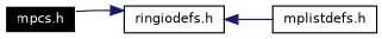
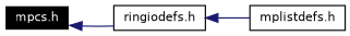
  digraph {
    rankdir=LR
    node [color=black fillcolor=white fontname=Helvetica fontsize=10 shape=record style=filled]
    edge [color=midnightblue dir=back fontname=Helvetica fontsize=10 labelfontname=Helvetica labelfontsize=10 style=solid]
    n1 [color=white fillcolor=black fontcolor=white height=0.2 label="mpcs.h" width=0.4]
    n2 [height=0.2 label="ringiodefs.h" width=0.4]
    n3 [height=0.2 label="mplistdefs.h" width=0.4]
-   n2 -> n1
+   n1 -> n2
    n2 -> n3
  }
